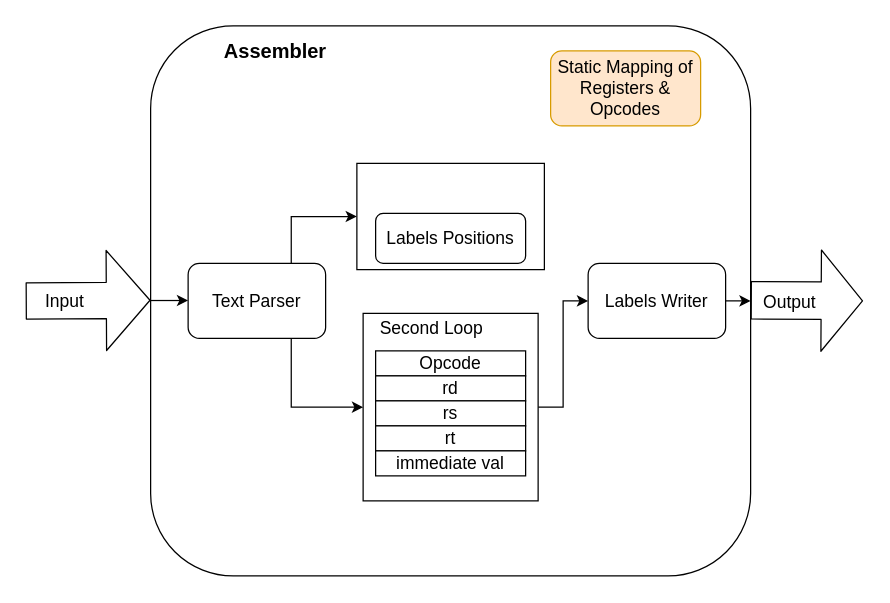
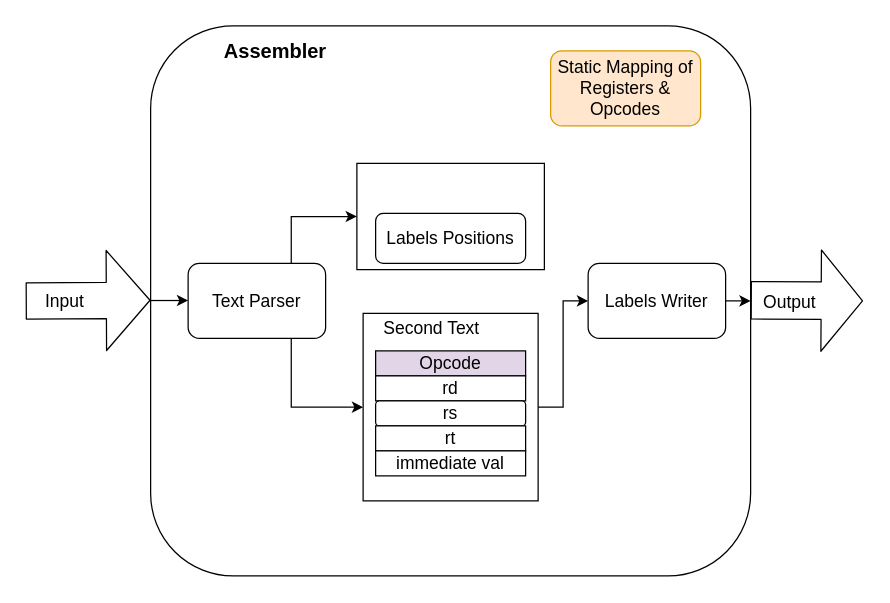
  <mxCell id="0" />
  <mxCell id="1" parent="0" />
  <mxCell id="2" value="" style="rounded=1;whiteSpace=wrap;html=1;" vertex="1" parent="1"><mxGeometry x="120" y="20" width="480" height="440" as="geometry" /></mxCell>
  <mxCell id="3" value="Assembler" style="text;html=1;strokeColor=none;fillColor=none;align=center;verticalAlign=middle;whiteSpace=wrap;rounded=0;fontSize=16;fontStyle=1" vertex="1" parent="1"><mxGeometry x="180" y="30" width="80" height="20" as="geometry" /></mxCell>
  <mxCell id="4" value="" style="shape=flexArrow;endArrow=classic;html=1;fontSize=16;width=29;endSize=11.31;endWidth=50;" edge="1" parent="1"><mxGeometry width="50" height="50" relative="1" as="geometry"><mxPoint x="20" y="240" as="sourcePoint" /><mxPoint x="120" y="239.5" as="targetPoint" /><Array as="points" /></mxGeometry></mxCell>
  <mxCell id="5" value="Input" style="edgeLabel;html=1;align=center;verticalAlign=middle;resizable=0;points=[];fontSize=14;" vertex="1" connectable="0" parent="4"><mxGeometry x="-0.675" y="-1" relative="1" as="geometry"><mxPoint x="14" y="-0.92" as="offset" /></mxGeometry></mxCell>
  <mxCell id="6" style="edgeStyle=orthogonalEdgeStyle;rounded=0;orthogonalLoop=1;jettySize=auto;html=1;exitX=0.75;exitY=0;exitDx=0;exitDy=0;entryX=0;entryY=0.5;entryDx=0;entryDy=0;fontSize=14;" edge="1" parent="1" source="8" target="14"><mxGeometry relative="1" as="geometry" /></mxCell>
  <mxCell id="7" style="edgeStyle=orthogonalEdgeStyle;rounded=0;orthogonalLoop=1;jettySize=auto;html=1;exitX=0.75;exitY=1;exitDx=0;exitDy=0;entryX=0;entryY=0.5;entryDx=0;entryDy=0;fontSize=14;" edge="1" parent="1" source="8" target="17"><mxGeometry relative="1" as="geometry" /></mxCell>
  <mxCell id="8" value="Text Parser" style="rounded=1;whiteSpace=wrap;html=1;fontSize=14;" vertex="1" parent="1"><mxGeometry x="150" y="210" width="110" height="60" as="geometry" /></mxCell>
  <mxCell id="9" value="Static Mapping of Registers &amp;amp; Opcodes" style="rounded=1;whiteSpace=wrap;html=1;fontSize=14;fillColor=#ffe6cc;strokeColor=#d79b00;" vertex="1" parent="1"><mxGeometry x="440" y="40" width="120" height="60" as="geometry" /></mxCell>
  <mxCell id="10" style="edgeStyle=orthogonalEdgeStyle;rounded=0;orthogonalLoop=1;jettySize=auto;html=1;exitX=1;exitY=0.5;exitDx=0;exitDy=0;fontSize=14;" edge="1" parent="1" source="11"><mxGeometry relative="1" as="geometry"><mxPoint x="600" y="240" as="targetPoint" /></mxGeometry></mxCell>
  <mxCell id="11" value="Labels Writer" style="rounded=1;whiteSpace=wrap;html=1;fontSize=14;" vertex="1" parent="1"><mxGeometry x="470" y="210" width="110" height="60" as="geometry" /></mxCell>
  <mxCell id="12" value="" style="shape=flexArrow;endArrow=classic;html=1;fontSize=14;width=30;endSize=10.69;endWidth=50;" edge="1" parent="1"><mxGeometry width="50" height="50" relative="1" as="geometry"><mxPoint x="600" y="239.5" as="sourcePoint" /><mxPoint x="690" y="240" as="targetPoint" /><Array as="points"><mxPoint x="600" y="239.5" /></Array></mxGeometry></mxCell>
  <mxCell id="13" value="Output" style="edgeLabel;html=1;align=center;verticalAlign=middle;resizable=0;points=[];fontSize=14;" vertex="1" connectable="0" parent="12"><mxGeometry x="0.334" y="-3" relative="1" as="geometry"><mxPoint x="-29.98" y="-2.83" as="offset" /></mxGeometry></mxCell>
  <mxCell id="14" value="" style="rounded=0;whiteSpace=wrap;html=1;fontSize=14;" vertex="1" parent="1"><mxGeometry x="285" y="130" width="150" height="85" as="geometry" /></mxCell>
  <mxCell id="15" value="Labels Positions" style="rounded=1;whiteSpace=wrap;html=1;fontSize=14;" vertex="1" parent="1"><mxGeometry x="300" y="170" width="120" height="40" as="geometry" /></mxCell>
  <mxCell id="16" style="edgeStyle=orthogonalEdgeStyle;rounded=0;orthogonalLoop=1;jettySize=auto;html=1;exitX=1;exitY=0.5;exitDx=0;exitDy=0;entryX=0;entryY=0.5;entryDx=0;entryDy=0;fontSize=14;" edge="1" parent="1" source="17" target="11"><mxGeometry relative="1" as="geometry" /></mxCell>
  <mxCell id="17" value="" style="rounded=0;whiteSpace=wrap;html=1;fontSize=14;" vertex="1" parent="1"><mxGeometry x="290" y="250" width="140" height="150" as="geometry" /></mxCell>
  <mxCell id="18" value="" style="group" vertex="1" connectable="0" parent="1"><mxGeometry x="300" y="280" width="120" height="100" as="geometry" /></mxCell>
- <mxCell id="19" value="Opcode" style="rounded=0;whiteSpace=wrap;html=1;fontSize=14;" vertex="1" parent="18"><mxGeometry width="120" height="20" as="geometry" /></mxCell>
+ <mxCell id="19" value="Opcode" style="rounded=0;whiteSpace=wrap;html=1;fontSize=14;fillColor=#e1d5e7;" vertex="1" parent="18"><mxGeometry width="120" height="20" as="geometry" /></mxCell>
  <mxCell id="20" value="rd" style="rounded=0;whiteSpace=wrap;html=1;fontSize=14;" vertex="1" parent="18"><mxGeometry y="20" width="120" height="20" as="geometry" /></mxCell>
- <mxCell id="21" value="rs" style="rounded=0;whiteSpace=wrap;html=1;fontSize=14;" vertex="1" parent="18"><mxGeometry y="40" width="120" height="20" as="geometry" /></mxCell>
+ <mxCell id="21" value="rs" style="whiteSpace=wrap;html=1;fontSize=14;rounded=1;" vertex="1" parent="18"><mxGeometry y="40" width="120" height="20" as="geometry" /></mxCell>
  <mxCell id="22" value="rt" style="rounded=0;whiteSpace=wrap;html=1;fontSize=14;" vertex="1" parent="18"><mxGeometry y="60" width="120" height="20" as="geometry" /></mxCell>
  <mxCell id="23" value="immediate val" style="rounded=0;whiteSpace=wrap;html=1;fontSize=14;" vertex="1" parent="18"><mxGeometry y="80" width="120" height="20" as="geometry" /></mxCell>
- <mxCell id="24" value="Second Loop" style="text;html=1;strokeColor=none;fillColor=none;align=center;verticalAlign=middle;whiteSpace=wrap;rounded=0;fontSize=14;" vertex="1" parent="1"><mxGeometry x="300" y="252" width="90" height="20" as="geometry" /></mxCell>
+ <mxCell id="24" value="Second Text" style="text;html=1;strokeColor=none;fillColor=none;align=center;verticalAlign=middle;whiteSpace=wrap;rounded=0;fontSize=14;" vertex="1" parent="1"><mxGeometry x="300" y="252" width="90" height="20" as="geometry" /></mxCell>
  <mxCell id="25" value="" style="endArrow=classic;html=1;fontSize=14;" edge="1" parent="1"><mxGeometry width="50" height="50" relative="1" as="geometry"><mxPoint x="120" y="239.71" as="sourcePoint" /><mxPoint x="150" y="239.71" as="targetPoint" /></mxGeometry></mxCell>
